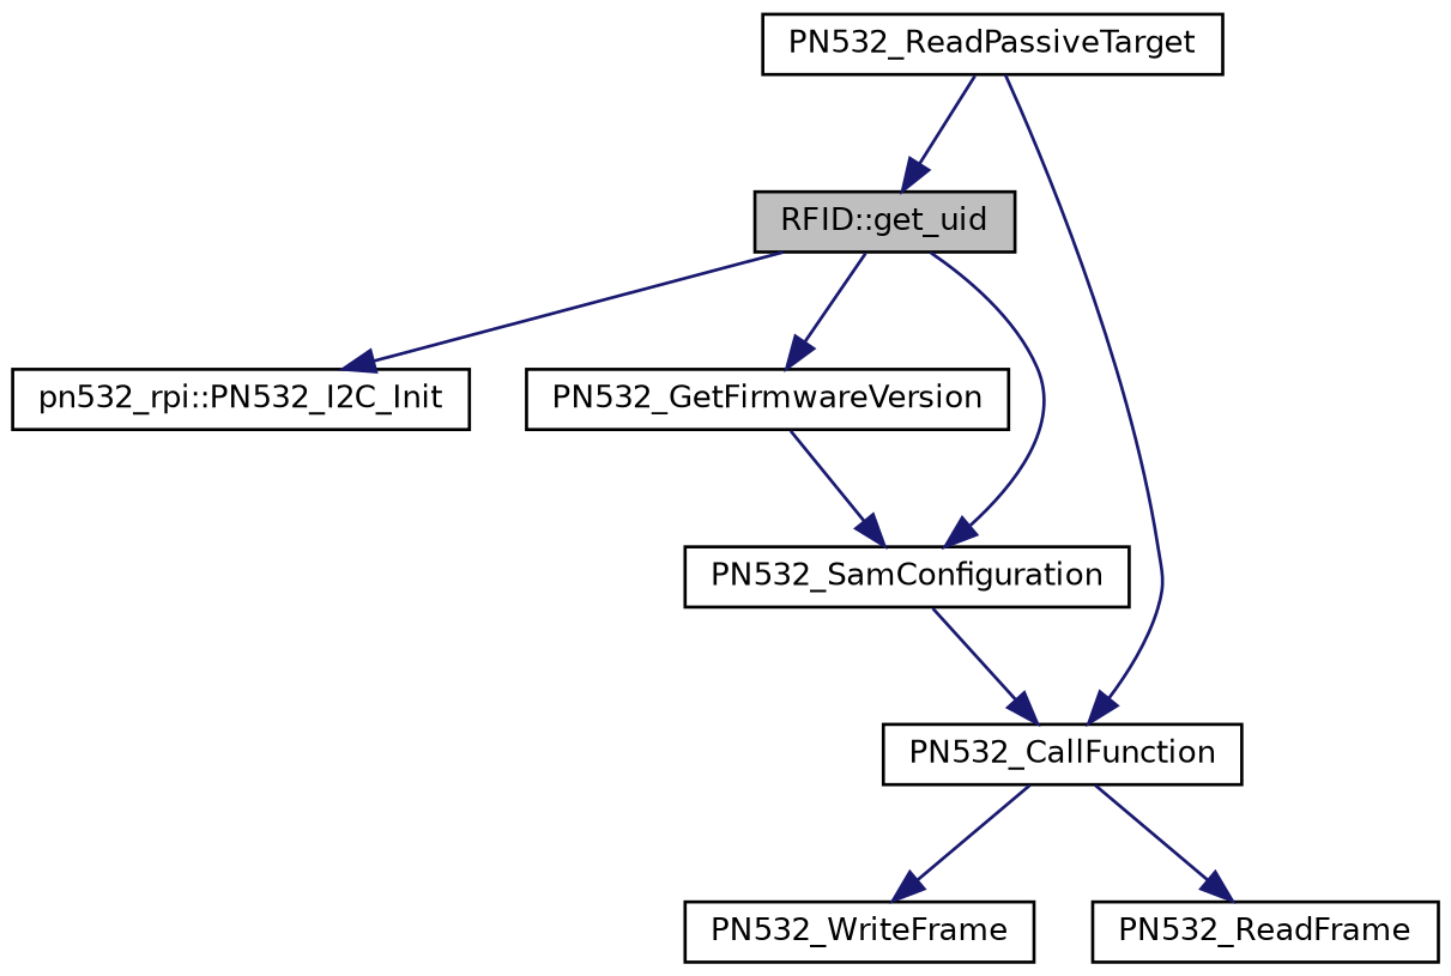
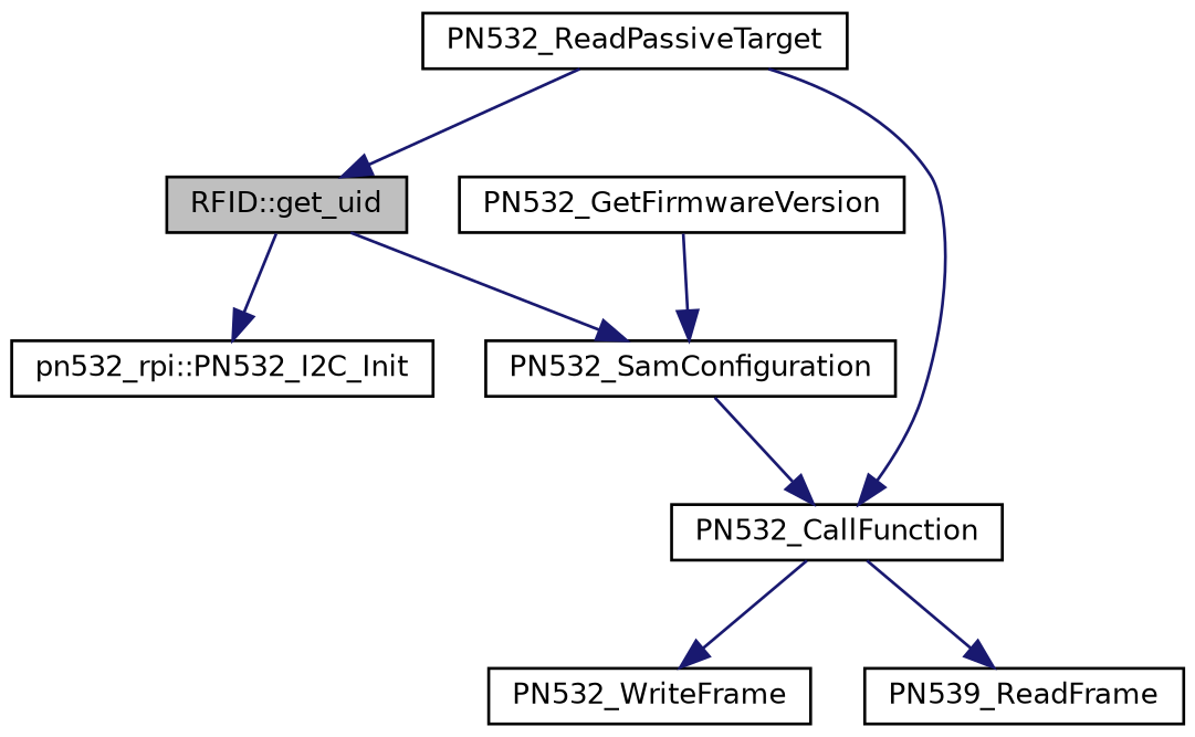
  digraph {
    rankdir=TB
    node [color=black fillcolor=white fontname=Helvetica fontsize=10 shape=record style=filled]
    edge [color=midnightblue fontname=Helvetica fontsize=10 labelfontname=Helvetica labelfontsize=10 style=solid]
    n1 [fillcolor=grey75 fontcolor=black height=0.2 label="RFID::get_uid" width=0.4]
    n2 [height=0.2 label="pn532_rpi::PN532_I2C_Init" width=0.4]
    n3 [height=0.2 label=PN532_GetFirmwareVersion width=0.4]
    n4 [height=0.2 label=PN532_SamConfiguration width=0.4]
    n5 [height=0.2 label=PN532_CallFunction width=0.4]
    n6 [height=0.2 label=PN532_ReadPassiveTarget width=0.4]
    n7 [height=0.2 label=PN532_WriteFrame width=0.4]
-   n8 [height=0.2 label=PN532_ReadFrame width=0.4]
+   n8 [height=0.2 label=PN539_ReadFrame width=0.4]
    n1 -> n2
-   n1 -> n3
    n1 -> n4
    n3 -> n4
    n4 -> n5
    n5 -> n7
    n5 -> n8
    n6 -> n1
    n6 -> n5
  }
